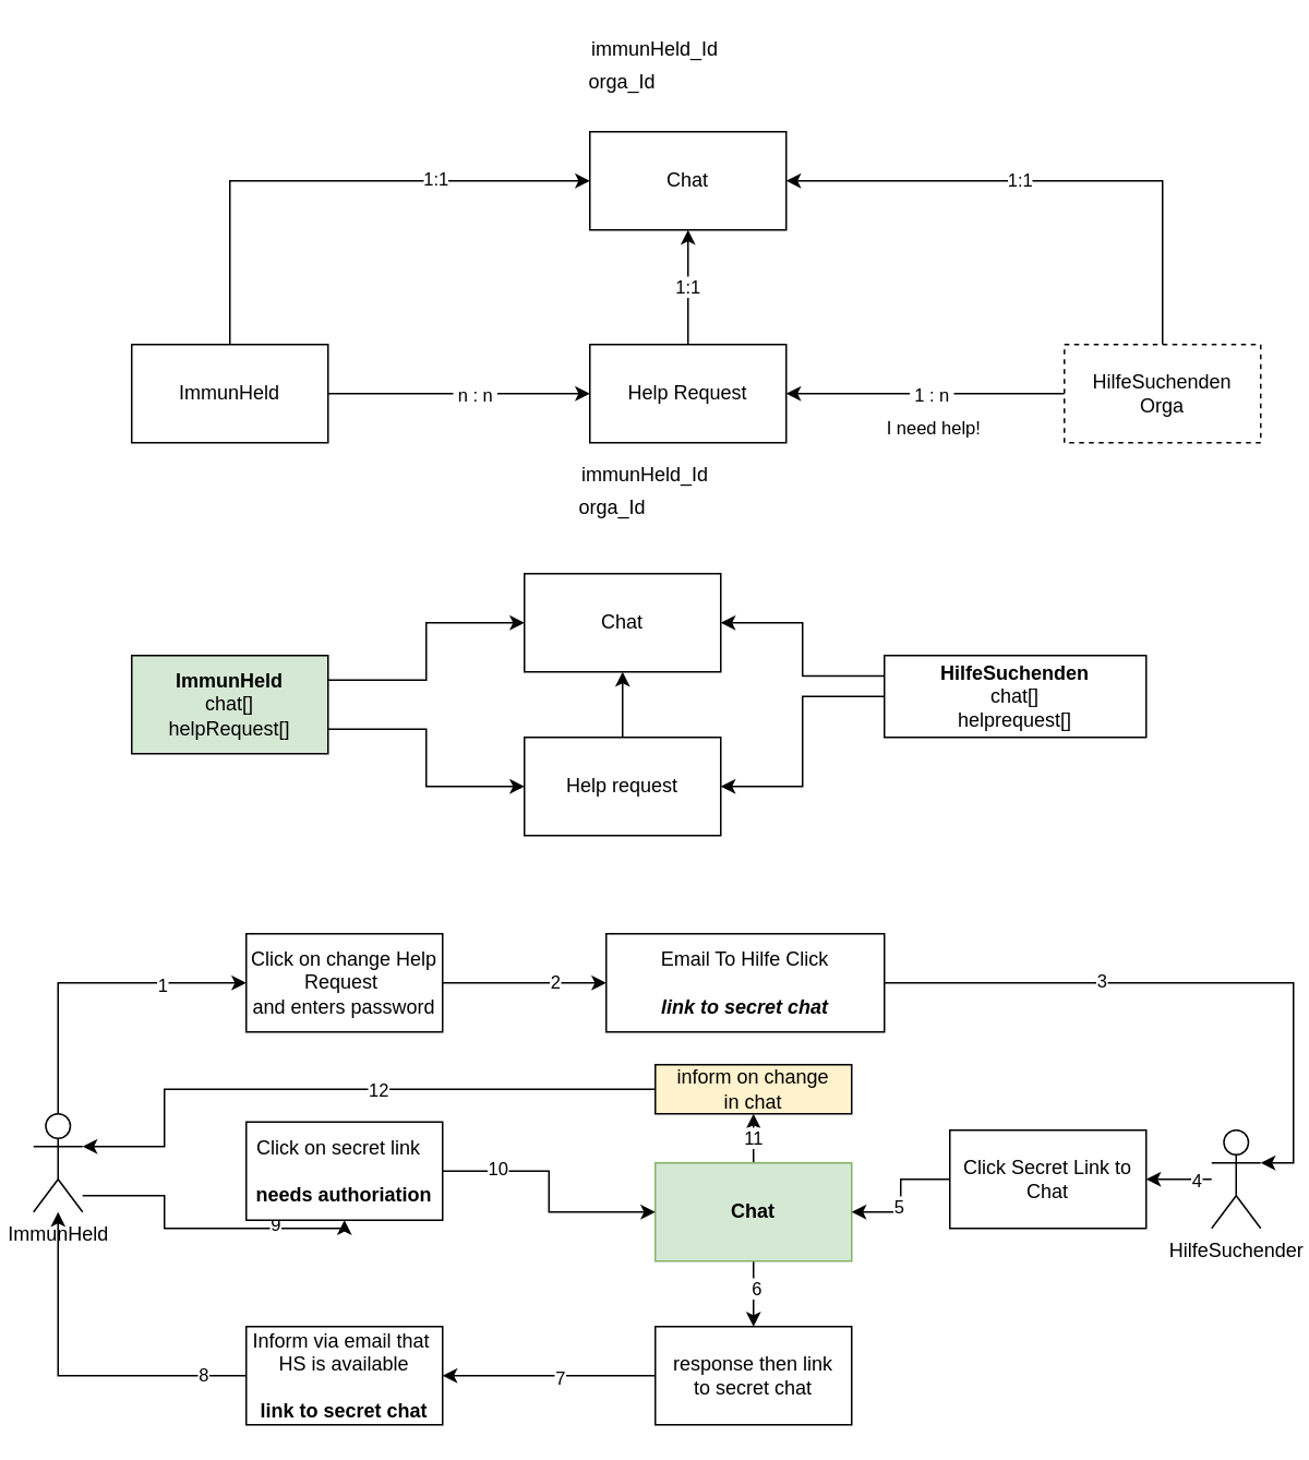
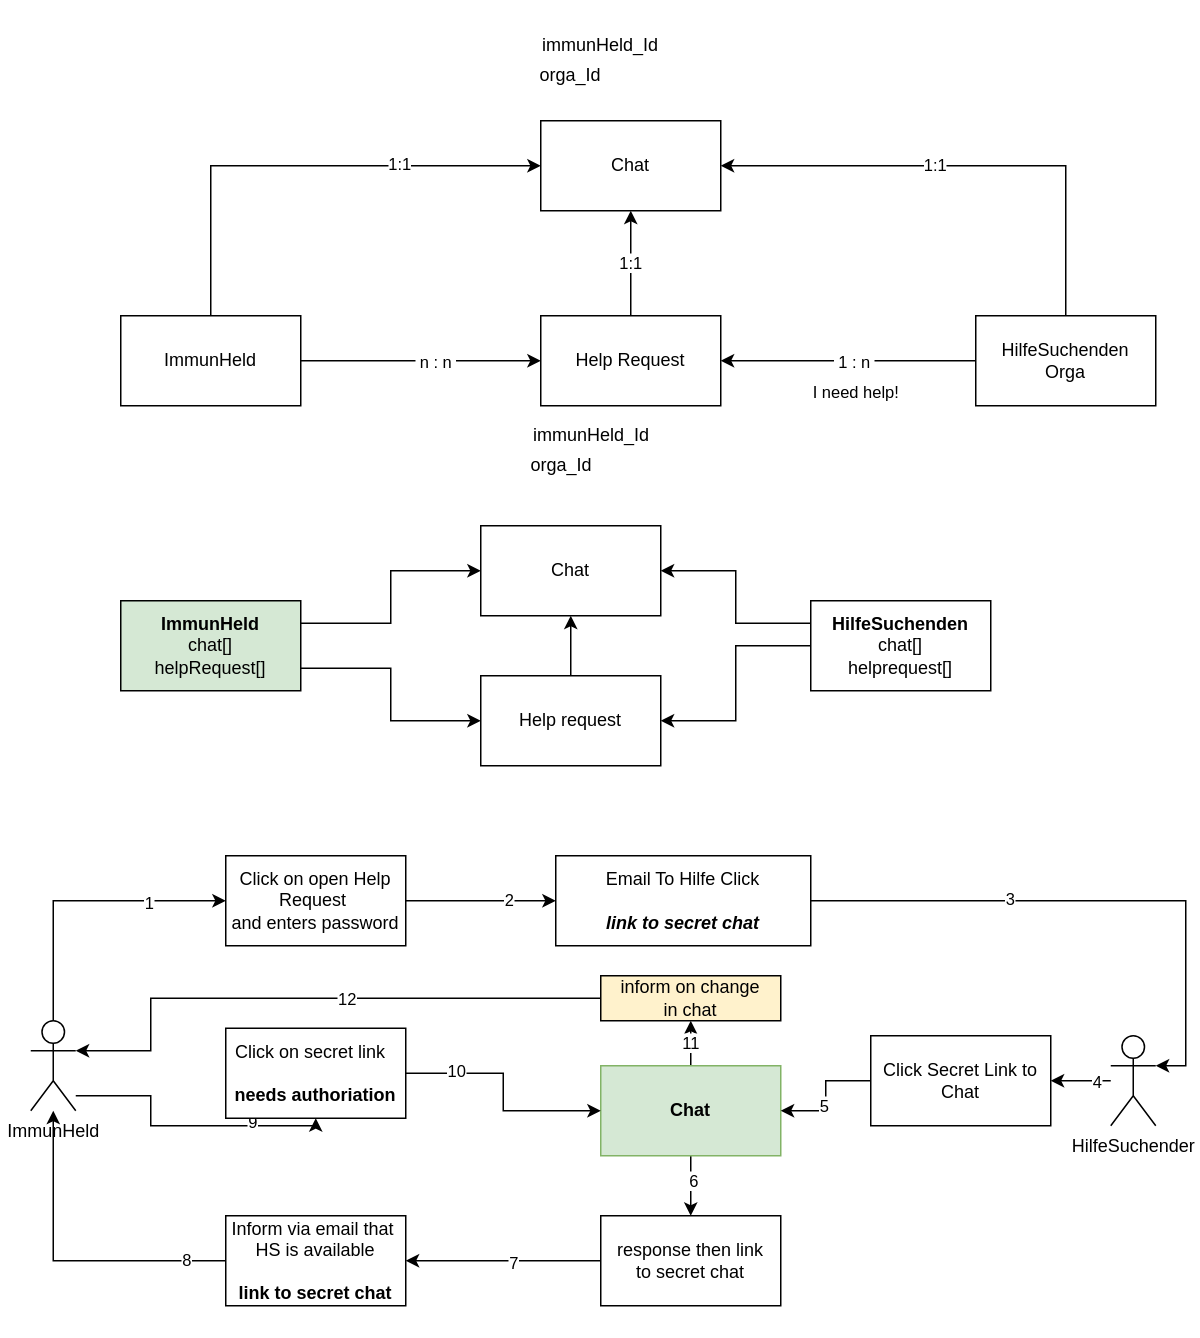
  <mxCell id="0" />
  <mxCell id="1" parent="0" />
  <mxCell id="2" style="edgeStyle=orthogonalEdgeStyle;rounded=0;orthogonalLoop=1;jettySize=auto;html=1;entryX=0;entryY=0.5;entryDx=0;entryDy=0;" edge="1" parent="1" source="6" target="15"><mxGeometry relative="1" as="geometry" /></mxCell>
  <mxCell id="3" value="&amp;nbsp;n : n&amp;nbsp;" style="edgeLabel;html=1;align=center;verticalAlign=middle;resizable=0;points=[];" vertex="1" connectable="0" parent="2"><mxGeometry x="0.173" y="-3" relative="1" as="geometry"><mxPoint x="-5" y="-3" as="offset" /></mxGeometry></mxCell>
  <mxCell id="4" style="edgeStyle=orthogonalEdgeStyle;rounded=0;orthogonalLoop=1;jettySize=auto;html=1;entryX=0;entryY=0.5;entryDx=0;entryDy=0;" edge="1" parent="1" source="6" target="18"><mxGeometry relative="1" as="geometry"><Array as="points"><mxPoint x="140" y="110" /></Array></mxGeometry></mxCell>
  <mxCell id="5" value="1:1" style="edgeLabel;html=1;align=center;verticalAlign=middle;resizable=0;points=[];" vertex="1" connectable="0" parent="4"><mxGeometry x="0.407" y="2" relative="1" as="geometry"><mxPoint as="offset" /></mxGeometry></mxCell>
  <mxCell id="6" value="ImmunHeld" style="rounded=0;whiteSpace=wrap;html=1;" vertex="1" parent="1"><mxGeometry x="80" y="210" width="120" height="60" as="geometry" /></mxCell>
  <mxCell id="7" style="edgeStyle=orthogonalEdgeStyle;rounded=0;orthogonalLoop=1;jettySize=auto;html=1;entryX=1;entryY=0.5;entryDx=0;entryDy=0;" edge="1" parent="1" source="12" target="15"><mxGeometry relative="1" as="geometry" /></mxCell>
  <mxCell id="8" value="&amp;nbsp;1 : n&amp;nbsp;" style="edgeLabel;html=1;align=center;verticalAlign=middle;resizable=0;points=[];" vertex="1" connectable="0" parent="7"><mxGeometry x="0.13" y="2" relative="1" as="geometry"><mxPoint x="14" y="-2" as="offset" /></mxGeometry></mxCell>
  <mxCell id="9" value="I need help!" style="edgeLabel;html=1;align=center;verticalAlign=middle;resizable=0;points=[];" vertex="1" connectable="0" parent="7"><mxGeometry x="-0.271" y="1" relative="1" as="geometry"><mxPoint x="-18.29" y="19" as="offset" /></mxGeometry></mxCell>
  <mxCell id="10" style="edgeStyle=orthogonalEdgeStyle;rounded=0;orthogonalLoop=1;jettySize=auto;html=1;entryX=1;entryY=0.5;entryDx=0;entryDy=0;" edge="1" parent="1" source="12" target="18"><mxGeometry relative="1" as="geometry"><Array as="points"><mxPoint x="710" y="110" /></Array></mxGeometry></mxCell>
  <mxCell id="11" value="1:1" style="edgeLabel;html=1;align=center;verticalAlign=middle;resizable=0;points=[];" vertex="1" connectable="0" parent="10"><mxGeometry x="0.141" y="-1" relative="1" as="geometry"><mxPoint as="offset" /></mxGeometry></mxCell>
- <mxCell id="12" value="HilfeSuchenden&lt;br&gt;Orga" style="rounded=0;whiteSpace=wrap;html=1;dashed=1;" vertex="1" parent="1"><mxGeometry x="650" y="210" width="120" height="60" as="geometry" /></mxCell>
+ <mxCell id="12" value="HilfeSuchenden&lt;br&gt;Orga" style="rounded=0;whiteSpace=wrap;html=1;" vertex="1" parent="1"><mxGeometry x="650" y="210" width="120" height="60" as="geometry" /></mxCell>
  <mxCell id="13" style="edgeStyle=orthogonalEdgeStyle;rounded=0;orthogonalLoop=1;jettySize=auto;html=1;" edge="1" parent="1" source="15" target="18"><mxGeometry relative="1" as="geometry" /></mxCell>
  <mxCell id="14" value="1:1" style="edgeLabel;html=1;align=center;verticalAlign=middle;resizable=0;points=[];" vertex="1" connectable="0" parent="13"><mxGeometry x="0.041" y="1" relative="1" as="geometry"><mxPoint as="offset" /></mxGeometry></mxCell>
  <mxCell id="15" value="Help Request" style="rounded=0;whiteSpace=wrap;html=1;" vertex="1" parent="1"><mxGeometry x="360" y="210" width="120" height="60" as="geometry" /></mxCell>
  <mxCell id="16" value="immunHeld_Id" style="text;html=1;strokeColor=none;fillColor=none;align=center;verticalAlign=middle;whiteSpace=wrap;rounded=0;" vertex="1" parent="1"><mxGeometry x="374" y="280" width="40" height="20" as="geometry" /></mxCell>
  <mxCell id="17" value="orga_Id" style="text;html=1;strokeColor=none;fillColor=none;align=center;verticalAlign=middle;whiteSpace=wrap;rounded=0;" vertex="1" parent="1"><mxGeometry x="354" y="300" width="40" height="20" as="geometry" /></mxCell>
  <mxCell id="18" value="Chat" style="rounded=0;whiteSpace=wrap;html=1;" vertex="1" parent="1"><mxGeometry x="360" y="80" width="120" height="60" as="geometry" /></mxCell>
  <mxCell id="19" value="immunHeld_Id" style="text;html=1;strokeColor=none;fillColor=none;align=center;verticalAlign=middle;whiteSpace=wrap;rounded=0;" vertex="1" parent="1"><mxGeometry x="380" y="20" width="40" height="20" as="geometry" /></mxCell>
  <mxCell id="20" value="orga_Id" style="text;html=1;strokeColor=none;fillColor=none;align=center;verticalAlign=middle;whiteSpace=wrap;rounded=0;" vertex="1" parent="1"><mxGeometry x="360" y="40" width="40" height="20" as="geometry" /></mxCell>
  <mxCell id="21" style="edgeStyle=orthogonalEdgeStyle;rounded=0;orthogonalLoop=1;jettySize=auto;html=1;entryX=0;entryY=0.5;entryDx=0;entryDy=0;exitX=1;exitY=0.75;exitDx=0;exitDy=0;" edge="1" parent="1" source="23" target="29"><mxGeometry relative="1" as="geometry" /></mxCell>
  <mxCell id="22" style="edgeStyle=orthogonalEdgeStyle;rounded=0;orthogonalLoop=1;jettySize=auto;html=1;exitX=1;exitY=0.25;exitDx=0;exitDy=0;entryX=0;entryY=0.5;entryDx=0;entryDy=0;" edge="1" parent="1" source="23" target="27"><mxGeometry relative="1" as="geometry" /></mxCell>
  <mxCell id="23" value="&lt;b&gt;ImmunHeld&lt;/b&gt;&lt;br&gt;chat[]&lt;br&gt;helpRequest[]" style="rounded=0;whiteSpace=wrap;html=1;fillColor=#d5e8d4;" vertex="1" parent="1"><mxGeometry x="80" y="400" width="120" height="60" as="geometry" /></mxCell>
  <mxCell id="24" style="edgeStyle=orthogonalEdgeStyle;rounded=0;orthogonalLoop=1;jettySize=auto;html=1;entryX=1;entryY=0.5;entryDx=0;entryDy=0;" edge="1" parent="1" source="26" target="29"><mxGeometry relative="1" as="geometry" /></mxCell>
  <mxCell id="25" style="edgeStyle=orthogonalEdgeStyle;rounded=0;orthogonalLoop=1;jettySize=auto;html=1;exitX=0;exitY=0.25;exitDx=0;exitDy=0;entryX=1;entryY=0.5;entryDx=0;entryDy=0;" edge="1" parent="1" source="26" target="27"><mxGeometry relative="1" as="geometry" /></mxCell>
- <mxCell id="26" value="&lt;b&gt;HilfeSuchenden&lt;/b&gt;&lt;br&gt;chat[]&lt;br&gt;helprequest[]" style="rounded=0;whiteSpace=wrap;html=1;" vertex="1" parent="1"><mxGeometry x="540" y="400" width="160" height="50" as="geometry" /></mxCell>
+ <mxCell id="26" value="&lt;b&gt;HilfeSuchenden&lt;/b&gt;&lt;br&gt;chat[]&lt;br&gt;helprequest[]" style="rounded=0;whiteSpace=wrap;html=1;" vertex="1" parent="1"><mxGeometry x="540" y="400" width="120" height="60" as="geometry" /></mxCell>
  <mxCell id="27" value="Chat" style="rounded=0;whiteSpace=wrap;html=1;" vertex="1" parent="1"><mxGeometry x="320" y="350" width="120" height="60" as="geometry" /></mxCell>
  <mxCell id="28" style="edgeStyle=orthogonalEdgeStyle;rounded=0;orthogonalLoop=1;jettySize=auto;html=1;exitX=0.5;exitY=0;exitDx=0;exitDy=0;" edge="1" parent="1" source="29" target="27"><mxGeometry relative="1" as="geometry" /></mxCell>
  <mxCell id="29" value="Help request" style="rounded=0;whiteSpace=wrap;html=1;" vertex="1" parent="1"><mxGeometry x="320" y="450" width="120" height="60" as="geometry" /></mxCell>
  <mxCell id="30" style="edgeStyle=orthogonalEdgeStyle;rounded=0;orthogonalLoop=1;jettySize=auto;html=1;" edge="1" parent="1" source="40" target="34"><mxGeometry relative="1" as="geometry" /></mxCell>
  <mxCell id="31" value="6" style="edgeLabel;html=1;align=center;verticalAlign=middle;resizable=0;points=[];" vertex="1" connectable="0" parent="30"><mxGeometry x="-0.195" y="1" relative="1" as="geometry"><mxPoint as="offset" /></mxGeometry></mxCell>
  <mxCell id="32" style="edgeStyle=orthogonalEdgeStyle;rounded=0;orthogonalLoop=1;jettySize=auto;html=1;" edge="1" parent="1" source="34" target="57"><mxGeometry relative="1" as="geometry"><mxPoint x="290" y="840" as="targetPoint" /></mxGeometry></mxCell>
  <mxCell id="33" value="7" style="edgeLabel;html=1;align=center;verticalAlign=middle;resizable=0;points=[];" vertex="1" connectable="0" parent="32"><mxGeometry x="-0.086" y="1" relative="1" as="geometry"><mxPoint as="offset" /></mxGeometry></mxCell>
  <mxCell id="34" value="response then link&lt;br&gt;to secret chat" style="rounded=0;whiteSpace=wrap;html=1;" vertex="1" parent="1"><mxGeometry x="400" y="810" width="120" height="60" as="geometry" /></mxCell>
  <mxCell id="35" style="edgeStyle=orthogonalEdgeStyle;rounded=0;orthogonalLoop=1;jettySize=auto;html=1;entryX=1;entryY=0.333;entryDx=0;entryDy=0;entryPerimeter=0;" edge="1" parent="1" source="37" target="48"><mxGeometry relative="1" as="geometry" /></mxCell>
  <mxCell id="36" value="3" style="edgeLabel;html=1;align=center;verticalAlign=middle;resizable=0;points=[];" vertex="1" connectable="0" parent="35"><mxGeometry x="-0.305" y="2" relative="1" as="geometry"><mxPoint as="offset" /></mxGeometry></mxCell>
  <mxCell id="37" value="Email To Hilfe Click&lt;br&gt;&lt;br&gt;&lt;i&gt;&lt;b&gt;link to secret chat&lt;/b&gt;&lt;/i&gt;" style="rounded=0;whiteSpace=wrap;html=1;" vertex="1" parent="1"><mxGeometry x="370" y="570" width="170" height="60" as="geometry" /></mxCell>
  <mxCell id="38" style="edgeStyle=orthogonalEdgeStyle;rounded=0;orthogonalLoop=1;jettySize=auto;html=1;entryX=0.5;entryY=1;entryDx=0;entryDy=0;" edge="1" parent="1" source="40" target="63"><mxGeometry relative="1" as="geometry" /></mxCell>
  <mxCell id="39" value="11" style="edgeLabel;html=1;align=center;verticalAlign=middle;resizable=0;points=[];" vertex="1" connectable="0" parent="38"><mxGeometry x="0.457" y="1" relative="1" as="geometry"><mxPoint as="offset" /></mxGeometry></mxCell>
  <mxCell id="40" value="Chat" style="rounded=0;whiteSpace=wrap;html=1;fontStyle=1;fillColor=#d5e8d4;strokeColor=#82b366;" vertex="1" parent="1"><mxGeometry x="400" y="710" width="120" height="60" as="geometry" /></mxCell>
  <mxCell id="41" style="edgeStyle=orthogonalEdgeStyle;rounded=0;orthogonalLoop=1;jettySize=auto;html=1;entryX=0;entryY=0.5;entryDx=0;entryDy=0;exitX=0.5;exitY=0;exitDx=0;exitDy=0;exitPerimeter=0;" edge="1" parent="1" source="45" target="51"><mxGeometry relative="1" as="geometry" /></mxCell>
  <mxCell id="42" value="1" style="edgeLabel;html=1;align=center;verticalAlign=middle;resizable=0;points=[];" vertex="1" connectable="0" parent="41"><mxGeometry x="0.465" y="-1" relative="1" as="geometry"><mxPoint as="offset" /></mxGeometry></mxCell>
  <mxCell id="43" style="edgeStyle=orthogonalEdgeStyle;rounded=0;orthogonalLoop=1;jettySize=auto;html=1;" edge="1" parent="1" source="45" target="60"><mxGeometry relative="1" as="geometry"><Array as="points"><mxPoint x="100" y="730" /><mxPoint x="100" y="750" /></Array></mxGeometry></mxCell>
  <mxCell id="44" value="9" style="edgeLabel;html=1;align=center;verticalAlign=middle;resizable=0;points=[];" vertex="1" connectable="0" parent="43"><mxGeometry x="0.481" y="3" relative="1" as="geometry"><mxPoint as="offset" /></mxGeometry></mxCell>
  <mxCell id="45" value="ImmunHeld" style="shape=umlActor;verticalLabelPosition=bottom;labelBackgroundColor=#ffffff;verticalAlign=top;html=1;outlineConnect=0;" vertex="1" parent="1"><mxGeometry x="20" y="680" width="30" height="60" as="geometry" /></mxCell>
  <mxCell id="46" style="edgeStyle=orthogonalEdgeStyle;rounded=0;orthogonalLoop=1;jettySize=auto;html=1;" edge="1" parent="1" source="48" target="54"><mxGeometry relative="1" as="geometry" /></mxCell>
  <mxCell id="47" value="4" style="edgeLabel;html=1;align=center;verticalAlign=middle;resizable=0;points=[];" vertex="1" connectable="0" parent="46"><mxGeometry x="0.057" y="-2" relative="1" as="geometry"><mxPoint x="11.14" y="2" as="offset" /></mxGeometry></mxCell>
  <mxCell id="48" value="HilfeSuchender" style="shape=umlActor;verticalLabelPosition=bottom;labelBackgroundColor=#ffffff;verticalAlign=top;html=1;outlineConnect=0;" vertex="1" parent="1"><mxGeometry x="740" y="690" width="30" height="60" as="geometry" /></mxCell>
  <mxCell id="49" style="edgeStyle=orthogonalEdgeStyle;rounded=0;orthogonalLoop=1;jettySize=auto;html=1;entryX=0;entryY=0.5;entryDx=0;entryDy=0;" edge="1" parent="1" source="51" target="37"><mxGeometry relative="1" as="geometry" /></mxCell>
  <mxCell id="50" value="2" style="edgeLabel;html=1;align=center;verticalAlign=middle;resizable=0;points=[];" vertex="1" connectable="0" parent="49"><mxGeometry x="0.369" y="1" relative="1" as="geometry"><mxPoint as="offset" /></mxGeometry></mxCell>
- <mxCell id="51" value="Click on change Help Request&amp;nbsp;&lt;br&gt;and enters password" style="rounded=0;whiteSpace=wrap;html=1;" vertex="1" parent="1"><mxGeometry x="150" y="570" width="120" height="60" as="geometry" /></mxCell>
+ <mxCell id="51" value="Click on open Help Request&amp;nbsp;&lt;br&gt;and enters password" style="rounded=0;whiteSpace=wrap;html=1;" vertex="1" parent="1"><mxGeometry x="150" y="570" width="120" height="60" as="geometry" /></mxCell>
  <mxCell id="52" style="edgeStyle=orthogonalEdgeStyle;rounded=0;orthogonalLoop=1;jettySize=auto;html=1;" edge="1" parent="1" source="54" target="40"><mxGeometry relative="1" as="geometry" /></mxCell>
  <mxCell id="53" value="5" style="edgeLabel;html=1;align=center;verticalAlign=middle;resizable=0;points=[];" vertex="1" connectable="0" parent="52"><mxGeometry x="0.143" y="-2" relative="1" as="geometry"><mxPoint as="offset" /></mxGeometry></mxCell>
  <mxCell id="54" value="Click Secret Link to Chat" style="rounded=0;whiteSpace=wrap;html=1;" vertex="1" parent="1"><mxGeometry x="580" y="690" width="120" height="60" as="geometry" /></mxCell>
  <mxCell id="55" style="edgeStyle=orthogonalEdgeStyle;rounded=0;orthogonalLoop=1;jettySize=auto;html=1;" edge="1" parent="1" source="57" target="45"><mxGeometry relative="1" as="geometry" /></mxCell>
  <mxCell id="56" value="8" style="edgeLabel;html=1;align=center;verticalAlign=middle;resizable=0;points=[];" vertex="1" connectable="0" parent="55"><mxGeometry x="-0.745" y="-1" relative="1" as="geometry"><mxPoint as="offset" /></mxGeometry></mxCell>
  <mxCell id="57" value="Inform via email that&amp;nbsp;&lt;br&gt;HS is available&lt;br&gt;&lt;br&gt;&lt;b&gt;link to secret chat&lt;/b&gt;" style="rounded=0;whiteSpace=wrap;html=1;" vertex="1" parent="1"><mxGeometry x="150" y="810" width="120" height="60" as="geometry" /></mxCell>
  <mxCell id="58" style="edgeStyle=orthogonalEdgeStyle;rounded=0;orthogonalLoop=1;jettySize=auto;html=1;" edge="1" parent="1" source="60" target="40"><mxGeometry relative="1" as="geometry" /></mxCell>
  <mxCell id="59" value="10" style="edgeLabel;html=1;align=center;verticalAlign=middle;resizable=0;points=[];" vertex="1" connectable="0" parent="58"><mxGeometry x="-0.575" y="2" relative="1" as="geometry"><mxPoint as="offset" /></mxGeometry></mxCell>
  <mxCell id="60" value="Click on secret link&amp;nbsp;&amp;nbsp;&lt;br&gt;&lt;br&gt;&lt;b&gt;needs authoriation&lt;/b&gt;" style="rounded=0;whiteSpace=wrap;html=1;" vertex="1" parent="1"><mxGeometry x="150" y="685" width="120" height="60" as="geometry" /></mxCell>
  <mxCell id="61" style="edgeStyle=orthogonalEdgeStyle;rounded=0;orthogonalLoop=1;jettySize=auto;html=1;entryX=1;entryY=0.333;entryDx=0;entryDy=0;entryPerimeter=0;" edge="1" parent="1" source="63" target="45"><mxGeometry relative="1" as="geometry"><Array as="points"><mxPoint x="100" y="665" /><mxPoint x="100" y="700" /></Array></mxGeometry></mxCell>
  <mxCell id="62" value="12" style="edgeLabel;html=1;align=center;verticalAlign=middle;resizable=0;points=[];" vertex="1" connectable="0" parent="61"><mxGeometry x="-0.118" relative="1" as="geometry"><mxPoint as="offset" /></mxGeometry></mxCell>
  <mxCell id="63" value="inform on change&lt;br&gt;in chat" style="rounded=0;whiteSpace=wrap;html=1;fillColor=#fff2cc;" vertex="1" parent="1"><mxGeometry x="400" y="650" width="120" height="30" as="geometry" /></mxCell>
